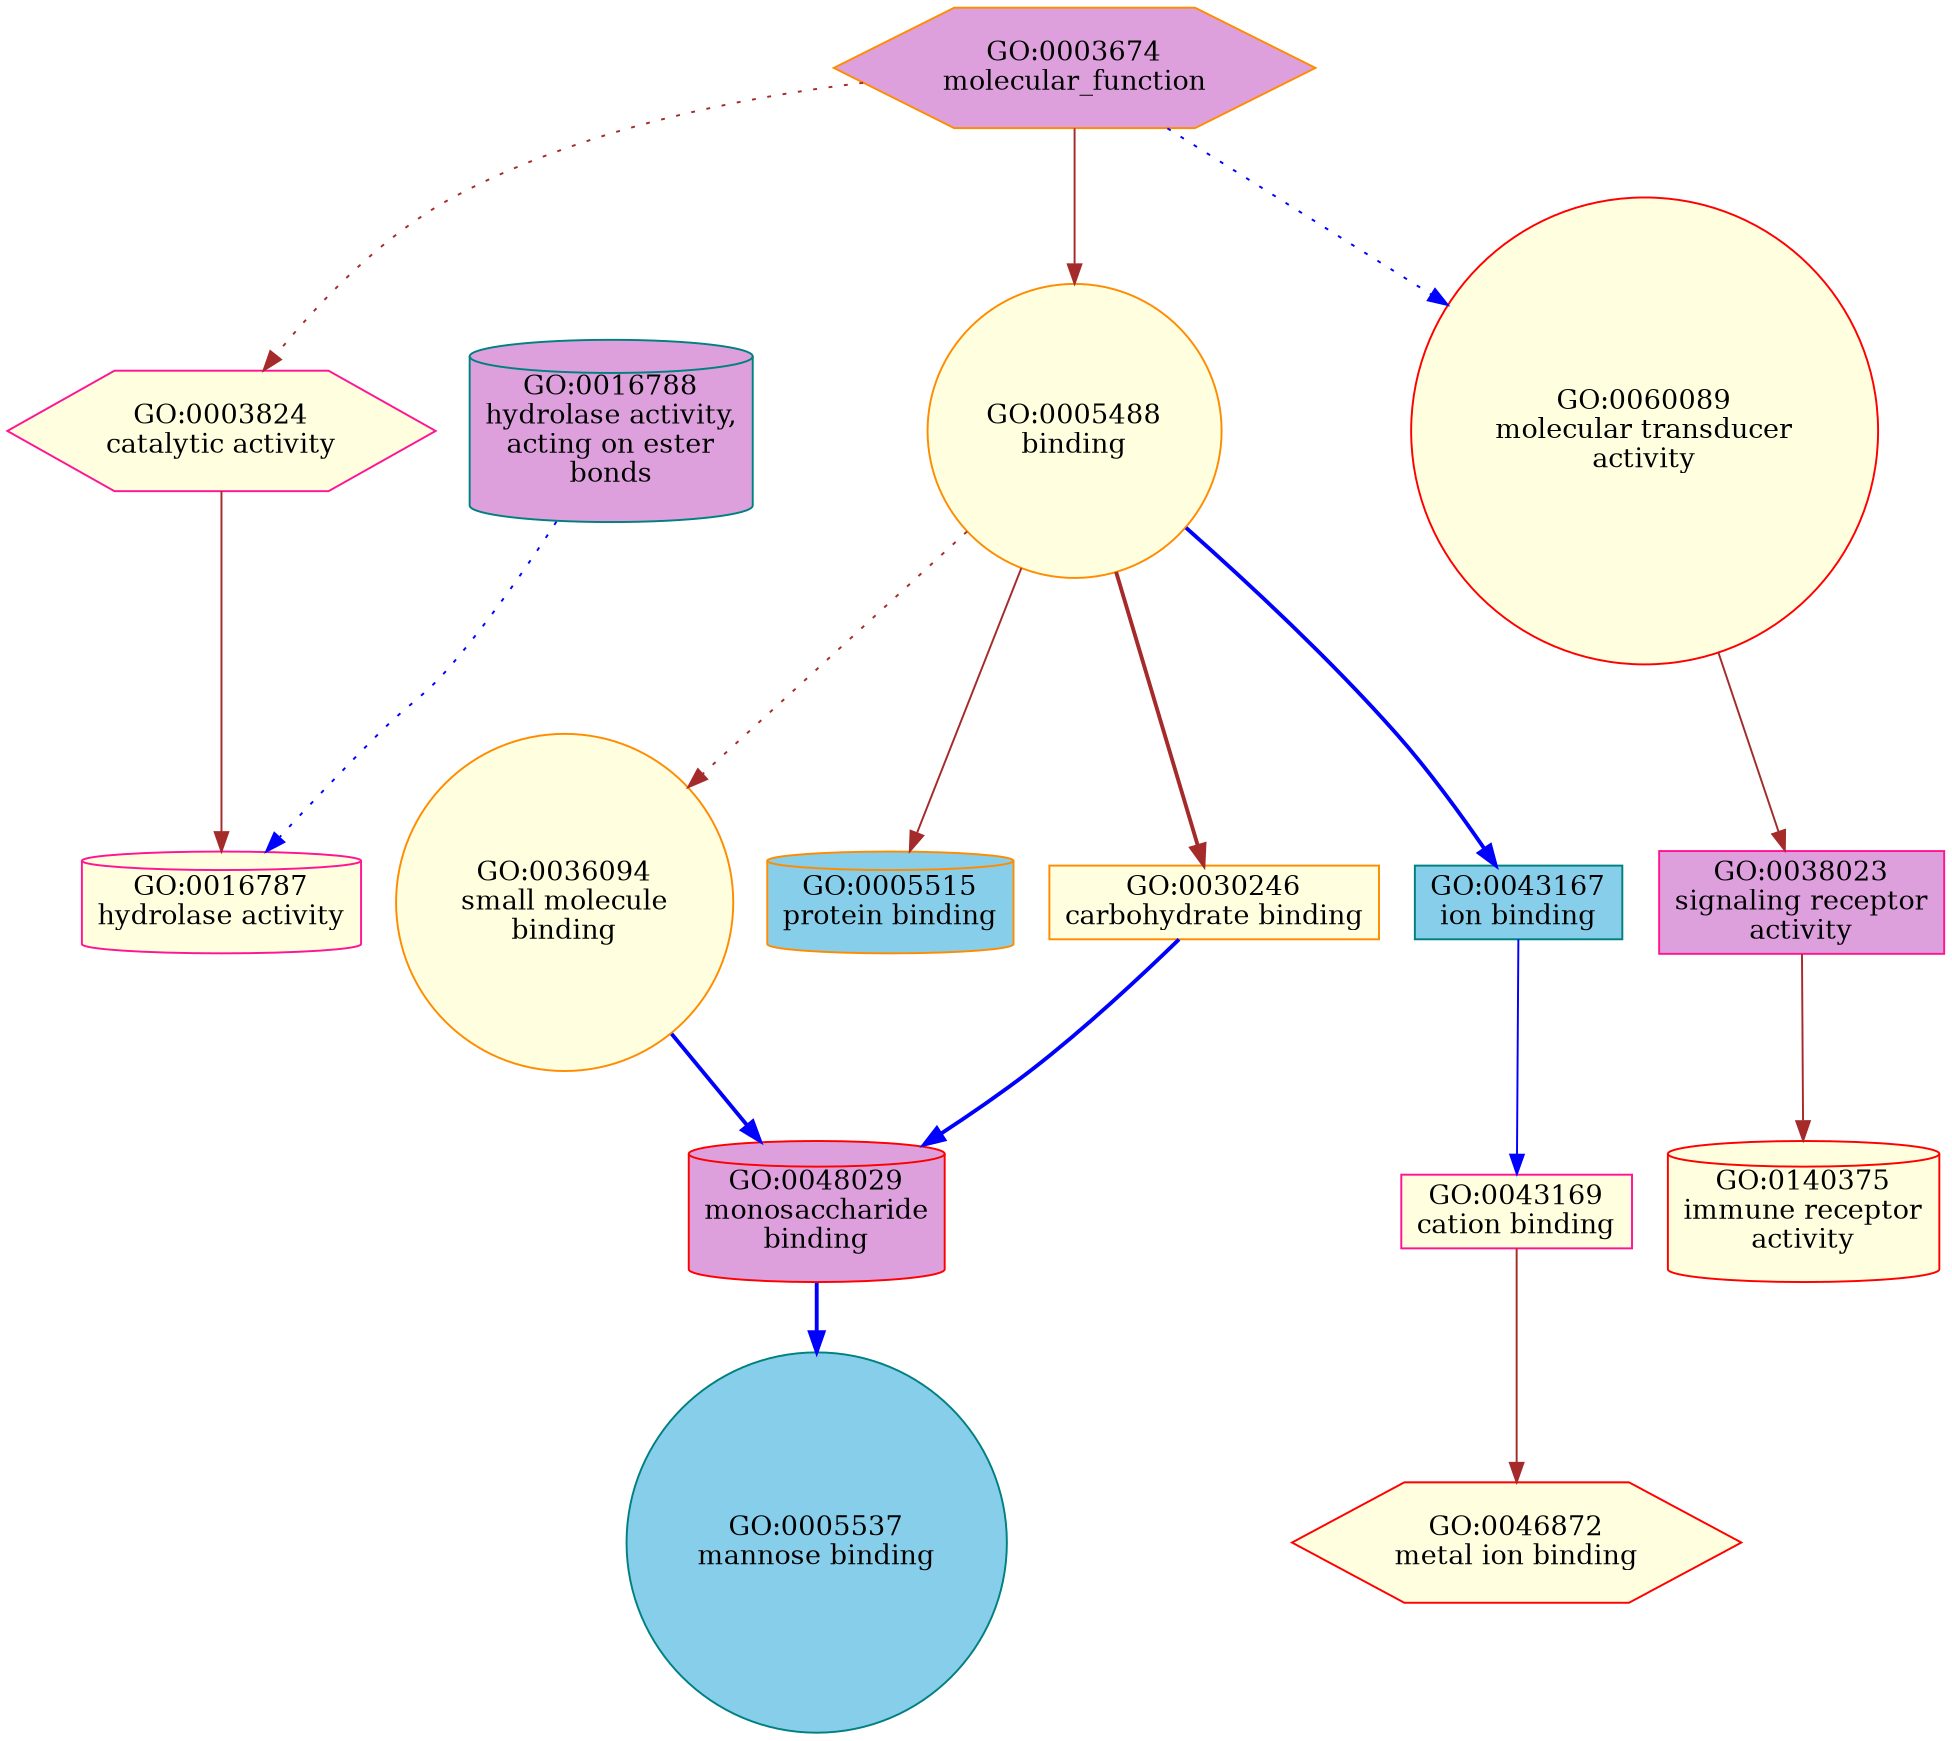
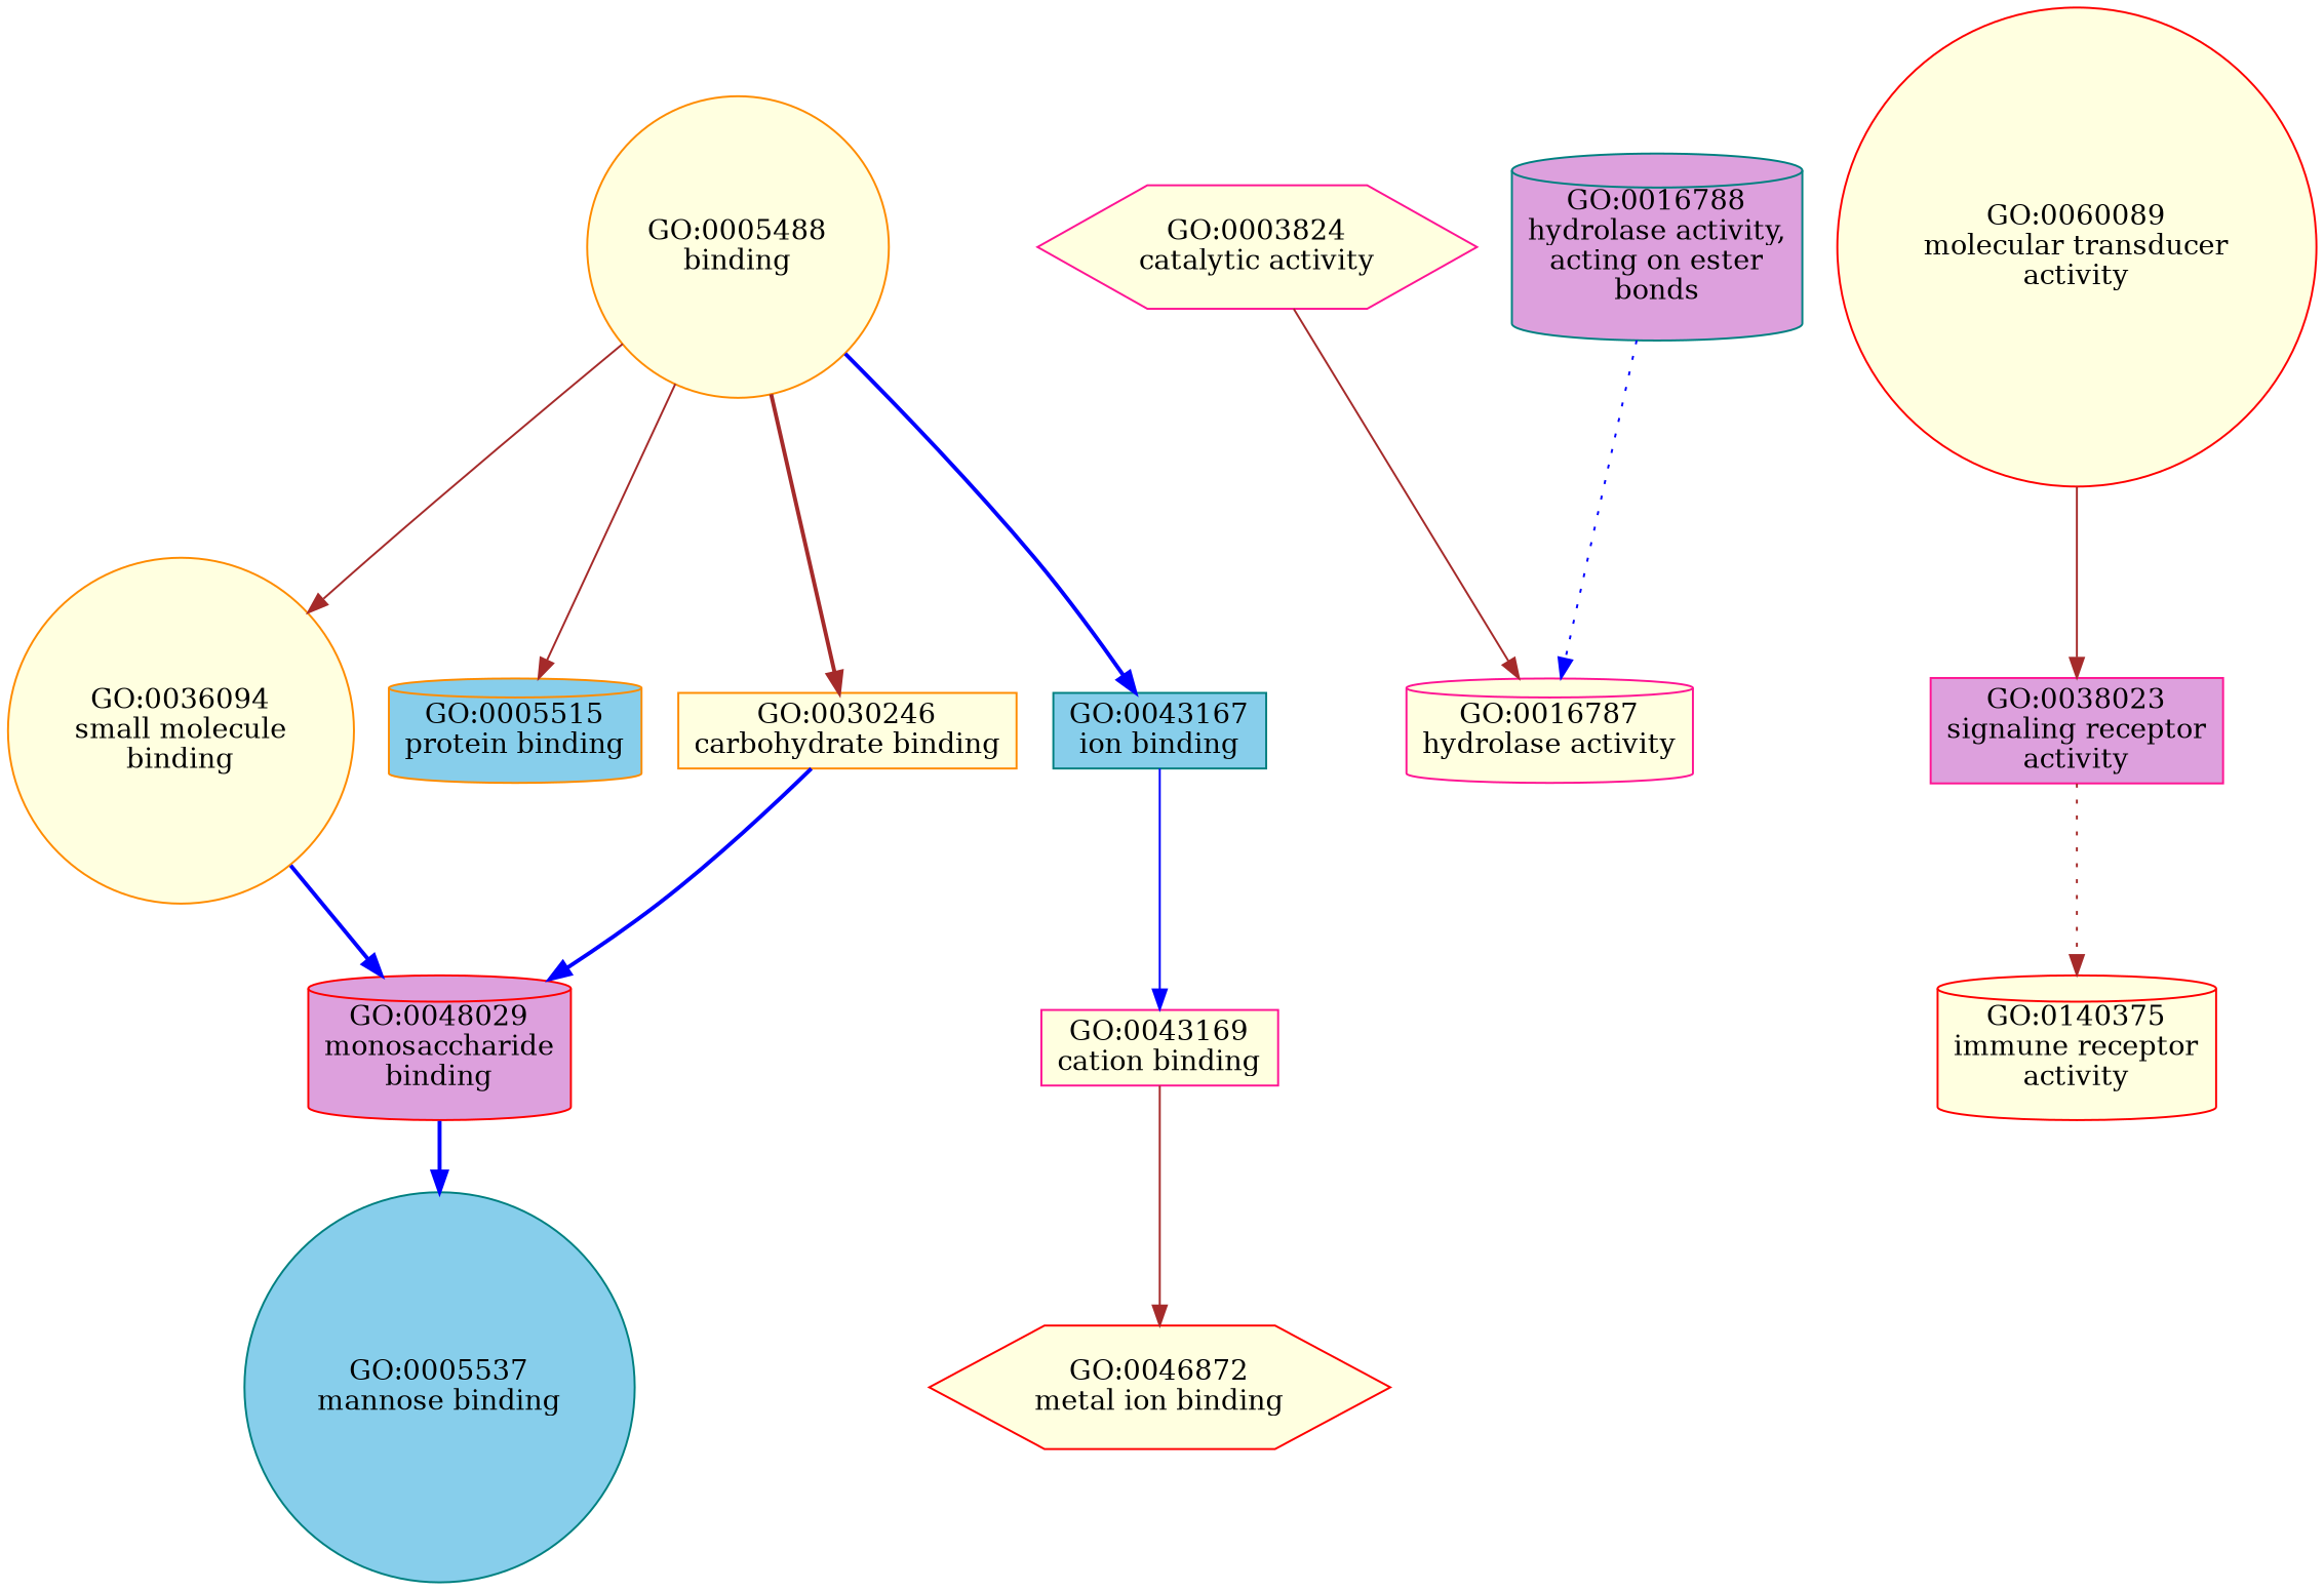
  digraph {
    node [color=darkorange fillcolor=lightyellow shape=cylinder style=filled]
    edge [color=brown style=solid]
    n1 [label="GO:0036094\nsmall molecule\nbinding" shape=circle]
    n2 [color=red fillcolor=plum label="GO:0048029\nmonosaccharide\nbinding"]
    n3 [color=teal fillcolor=skyblue label="GO:0005537\nmannose binding" shape=circle]
    n4 [fillcolor=skyblue label="GO:0005515\nprotein binding"]
    n5 [color=deeppink label="GO:0003824\ncatalytic activity" shape=hexagon]
    n6 [color=deeppink label="GO:0016787\nhydrolase activity"]
    n7 [label="GO:0030246\ncarbohydrate binding" shape=box]
-   n8 [fillcolor=plum label="GO:0003674\nmolecular_function" shape=hexagon]
    n9 [label="GO:0005488\nbinding" shape=circle]
    n10 [color=red label="GO:0060089\nmolecular transducer\nactivity" shape=circle]
    n11 [color=teal fillcolor=skyblue label="GO:0043167\nion binding" shape=box]
    n12 [color=deeppink fillcolor=plum label="GO:0038023\nsignaling receptor\nactivity" shape=box]
    n13 [color=red label="GO:0046872\nmetal ion binding" shape=hexagon]
    n14 [color=deeppink label="GO:0043169\ncation binding" shape=box]
    n15 [color=red label="GO:0140375\nimmune receptor\nactivity"]
    n16 [color=teal fillcolor=plum label="GO:0016788\nhydrolase activity,\nacting on ester\nbonds"]
    n1 -> n2 [color=blue style=bold]
    n2 -> n3 [color=blue style=bold]
    n5 -> n6
    n7 -> n2 [color=blue style=bold]
-   n8 -> n5 [style=dotted]
-   n8 -> n9
-   n8 -> n10 [color=blue style=dotted]
-   n9 -> n1 [style=dotted]
+   n9 -> n1
    n9 -> n4
    n9 -> n7 [style=bold]
    n9 -> n11 [color=blue style=bold]
    n10 -> n12
    n11 -> n14 [color=blue]
-   n12 -> n15
+   n12 -> n15 [style=dotted]
    n14 -> n13
    n16 -> n6 [color=blue style=dotted]
  }
